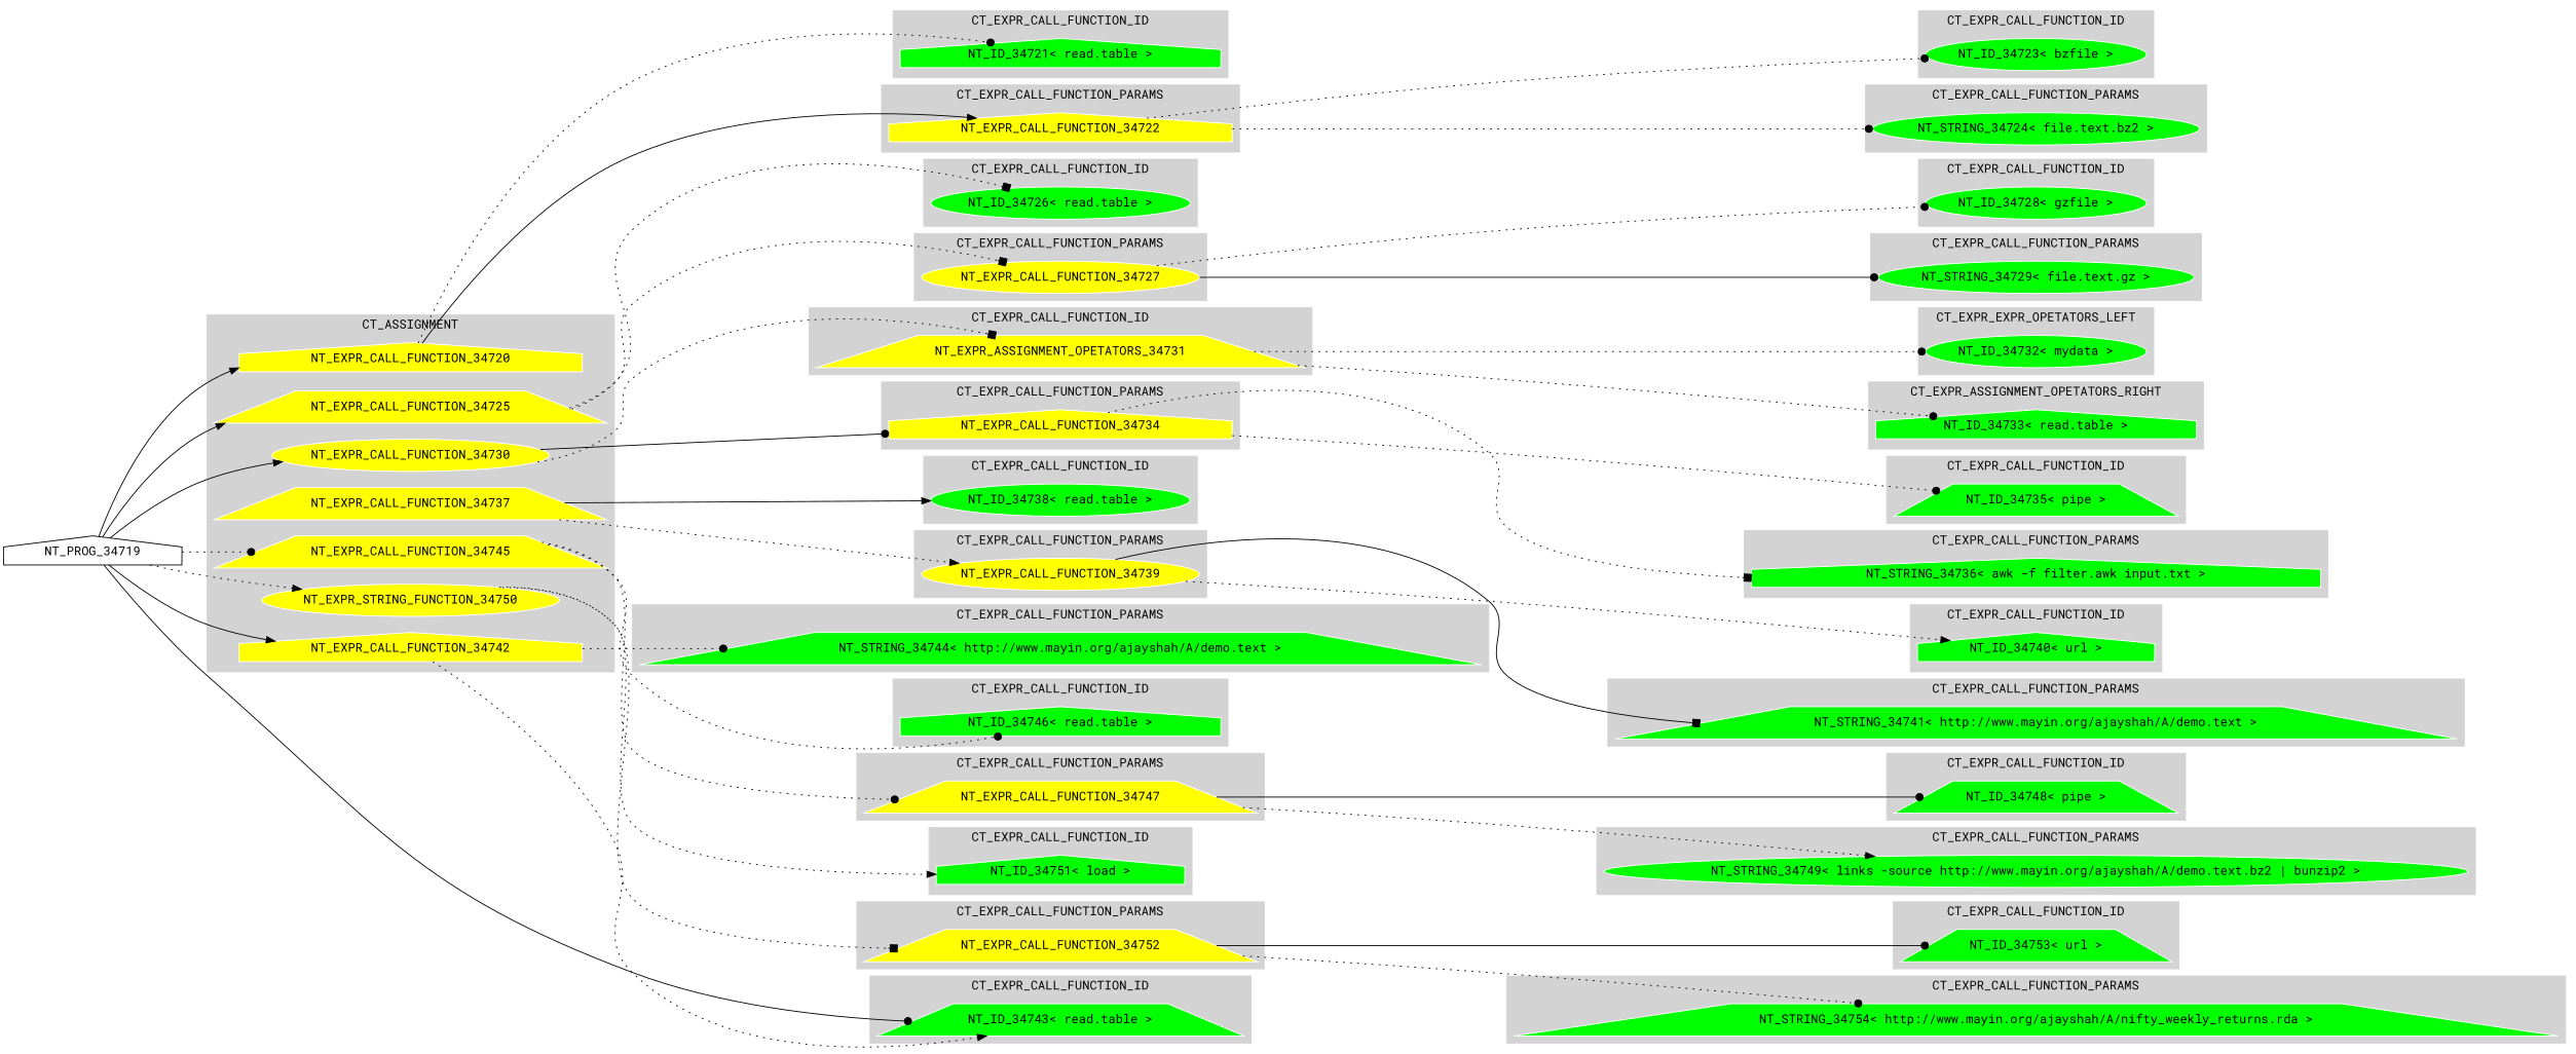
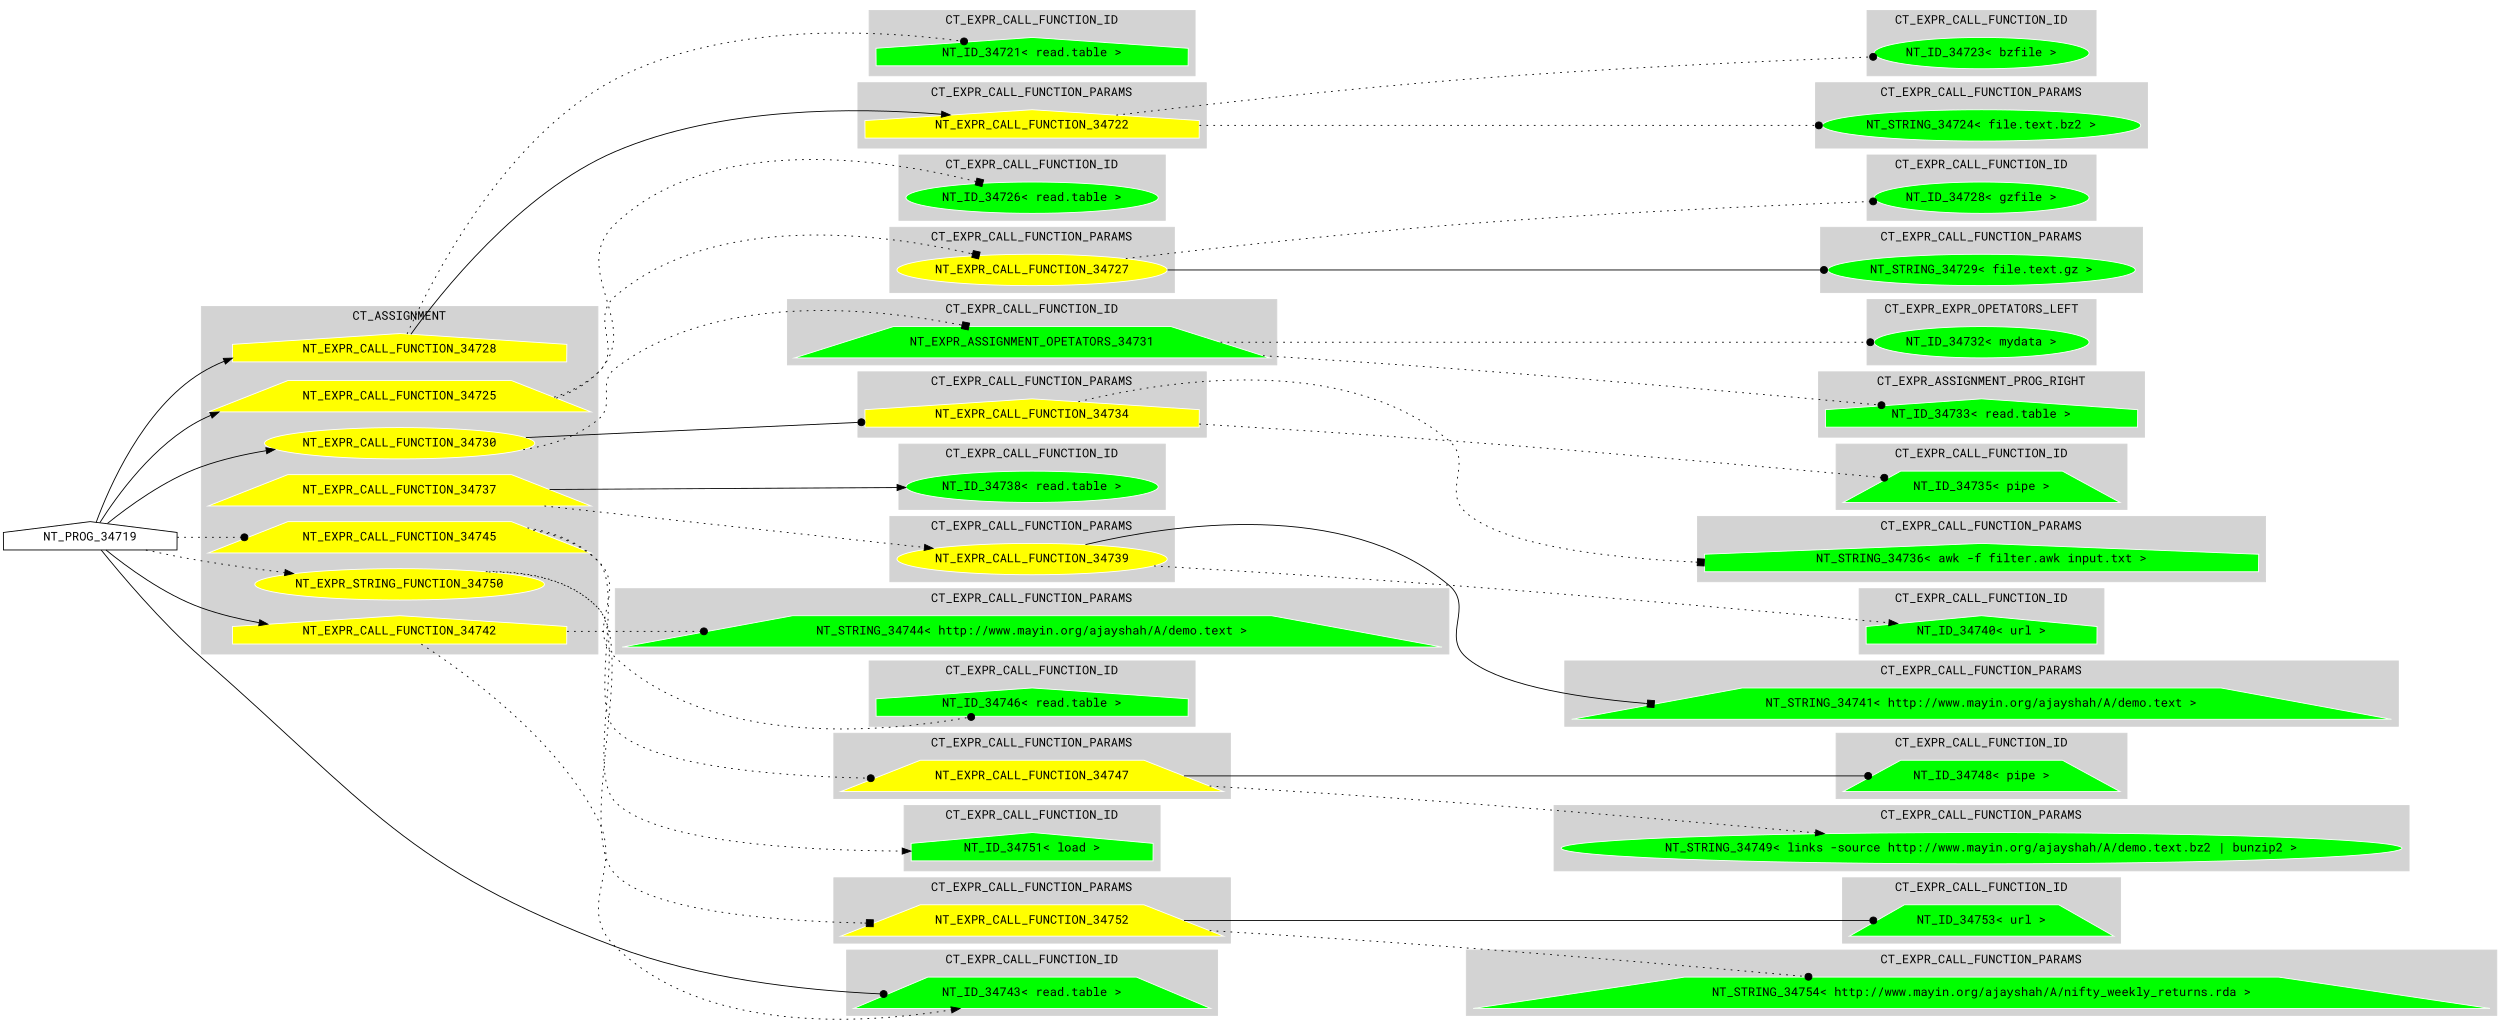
  digraph {
    fontname="Roboto Mono"
    rankdir=LR
    node [color=white fillcolor=green fontname="Roboto Mono" shape=trapezium style=filled]
    edge [arrowhead=dot fontname="Roboto Mono" style=dotted]
-   NT_EXPR_CALL_FUNCTION_34720 [fillcolor=yellow shape=house]
+   NT_EXPR_CALL_FUNCTION_34720 [fillcolor=yellow shape=house label=NT_EXPR_CALL_FUNCTION_34728]
    NT_EXPR_CALL_FUNCTION_34725 [fillcolor=yellow]
    NT_EXPR_CALL_FUNCTION_34730 [fillcolor=yellow shape=ellipse]
    NT_EXPR_CALL_FUNCTION_34737 [fillcolor=yellow]
    NT_EXPR_CALL_FUNCTION_34742 [fillcolor=yellow shape=house]
    NT_EXPR_CALL_FUNCTION_34745 [fillcolor=yellow]
    n7 [fillcolor=yellow label=NT_EXPR_STRING_FUNCTION_34750 shape=ellipse]
    "NT_ID_34721< read.table >" [shape=house]
    NT_EXPR_CALL_FUNCTION_34722 [fillcolor=yellow shape=house]
    "NT_ID_34723< bzfile >" [shape=ellipse]
    "NT_STRING_34724< file.text.bz2 >" [shape=ellipse]
    "NT_ID_34726< read.table >" [shape=ellipse]
    NT_EXPR_CALL_FUNCTION_34727 [fillcolor=yellow shape=ellipse]
    "NT_ID_34728< gzfile >" [shape=ellipse]
    "NT_STRING_34729< file.text.gz >" [shape=ellipse]
-   NT_EXPR_ASSIGNMENT_OPETATORS_34731 [fillcolor=yellow]
+   NT_EXPR_ASSIGNMENT_OPETATORS_34731
    NT_EXPR_CALL_FUNCTION_34734 [fillcolor=yellow shape=house]
    "NT_ID_34732< mydata >" [shape=ellipse]
    "NT_ID_34733< read.table >" [shape=house]
    "NT_ID_34735< pipe >"
    "NT_STRING_34736< awk -f filter.awk input.txt >" [shape=house]
    "NT_ID_34738< read.table >" [shape=ellipse]
    NT_EXPR_CALL_FUNCTION_34739 [fillcolor=yellow shape=ellipse]
    "NT_ID_34740< url >" [shape=house]
    "NT_STRING_34741< http://www.mayin.org/ajayshah/A/demo.text >"
    "NT_ID_34743< read.table >"
    "NT_STRING_34744< http://www.mayin.org/ajayshah/A/demo.text >"
    "NT_ID_34746< read.table >" [shape=house]
    NT_EXPR_CALL_FUNCTION_34747 [fillcolor=yellow]
    "NT_ID_34748< pipe >"
    "NT_STRING_34749< links -source http://www.mayin.org/ajayshah/A/demo.text.bz2 | bunzip2 >" [shape=ellipse]
    "NT_ID_34751< load >" [shape=house]
    NT_EXPR_CALL_FUNCTION_34752 [fillcolor=yellow]
    "NT_ID_34753< url >"
    "NT_STRING_34754< http://www.mayin.org/ajayshah/A/nifty_weekly_returns.rda >"
    NT_PROG_34719 [shape=house color="" fillcolor="" style=""]
    subgraph cluster_1 {
      color=lightgrey
      label=CT_ASSIGNMENT
      style=filled
      NT_EXPR_CALL_FUNCTION_34720
      NT_EXPR_CALL_FUNCTION_34725
      NT_EXPR_CALL_FUNCTION_34730
      NT_EXPR_CALL_FUNCTION_34737
      NT_EXPR_CALL_FUNCTION_34742
      NT_EXPR_CALL_FUNCTION_34745
      n7
    }
    subgraph cluster_2 {
      color=lightgrey
      label=CT_EXPR_CALL_FUNCTION_ID
      style=filled
      "NT_ID_34721< read.table >"
    }
    subgraph cluster_3 {
      color=lightgrey
      label=CT_EXPR_CALL_FUNCTION_PARAMS
      style=filled
      NT_EXPR_CALL_FUNCTION_34722
    }
    subgraph cluster_4 {
      color=lightgrey
      label=CT_EXPR_CALL_FUNCTION_ID
      style=filled
      "NT_ID_34723< bzfile >"
    }
    subgraph cluster_5 {
      color=lightgrey
      label=CT_EXPR_CALL_FUNCTION_PARAMS
      style=filled
      "NT_STRING_34724< file.text.bz2 >"
    }
    subgraph cluster_6 {
      color=lightgrey
      label=CT_EXPR_CALL_FUNCTION_ID
      style=filled
      "NT_ID_34726< read.table >"
    }
    subgraph cluster_7 {
      color=lightgrey
      label=CT_EXPR_CALL_FUNCTION_PARAMS
      style=filled
      NT_EXPR_CALL_FUNCTION_34727
    }
    subgraph cluster_8 {
      color=lightgrey
      label=CT_EXPR_CALL_FUNCTION_ID
      style=filled
      "NT_ID_34728< gzfile >"
    }
    subgraph cluster_9 {
      color=lightgrey
      label=CT_EXPR_CALL_FUNCTION_PARAMS
      style=filled
      "NT_STRING_34729< file.text.gz >"
    }
    subgraph cluster_10 {
      color=lightgrey
      label=CT_EXPR_CALL_FUNCTION_ID
      style=filled
      NT_EXPR_ASSIGNMENT_OPETATORS_34731
    }
    subgraph cluster_11 {
      color=lightgrey
      label=CT_EXPR_CALL_FUNCTION_PARAMS
      style=filled
      NT_EXPR_CALL_FUNCTION_34734
    }
    subgraph cluster_12 {
      color=lightgrey
      label=CT_EXPR_EXPR_OPETATORS_LEFT
      style=filled
      "NT_ID_34732< mydata >"
    }
    subgraph cluster_13 {
      color=lightgrey
-     label=CT_EXPR_ASSIGNMENT_OPETATORS_RIGHT
+     label=CT_EXPR_ASSIGNMENT_PROG_RIGHT
      style=filled
      "NT_ID_34733< read.table >"
    }
    subgraph cluster_14 {
      color=lightgrey
      label=CT_EXPR_CALL_FUNCTION_ID
      style=filled
      "NT_ID_34735< pipe >"
    }
    subgraph cluster_15 {
      color=lightgrey
      label=CT_EXPR_CALL_FUNCTION_PARAMS
      style=filled
      "NT_STRING_34736< awk -f filter.awk input.txt >"
    }
    subgraph cluster_16 {
      color=lightgrey
      label=CT_EXPR_CALL_FUNCTION_ID
      style=filled
      "NT_ID_34738< read.table >"
    }
    subgraph cluster_17 {
      color=lightgrey
      label=CT_EXPR_CALL_FUNCTION_PARAMS
      style=filled
      NT_EXPR_CALL_FUNCTION_34739
    }
    subgraph cluster_18 {
      color=lightgrey
      label=CT_EXPR_CALL_FUNCTION_ID
      style=filled
      "NT_ID_34740< url >"
    }
    subgraph cluster_19 {
      color=lightgrey
      label=CT_EXPR_CALL_FUNCTION_PARAMS
      style=filled
      "NT_STRING_34741< http://www.mayin.org/ajayshah/A/demo.text >"
    }
    subgraph cluster_20 {
      color=lightgrey
      label=CT_EXPR_CALL_FUNCTION_ID
      style=filled
      "NT_ID_34743< read.table >"
    }
    subgraph cluster_21 {
      color=lightgrey
      label=CT_EXPR_CALL_FUNCTION_PARAMS
      style=filled
      "NT_STRING_34744< http://www.mayin.org/ajayshah/A/demo.text >"
    }
    subgraph cluster_22 {
      color=lightgrey
      label=CT_EXPR_CALL_FUNCTION_ID
      style=filled
      "NT_ID_34746< read.table >"
    }
    subgraph cluster_23 {
      color=lightgrey
      label=CT_EXPR_CALL_FUNCTION_PARAMS
      style=filled
      NT_EXPR_CALL_FUNCTION_34747
    }
    subgraph cluster_24 {
      color=lightgrey
      label=CT_EXPR_CALL_FUNCTION_ID
      style=filled
      "NT_ID_34748< pipe >"
    }
    subgraph cluster_25 {
      color=lightgrey
      label=CT_EXPR_CALL_FUNCTION_PARAMS
      style=filled
      "NT_STRING_34749< links -source http://www.mayin.org/ajayshah/A/demo.text.bz2 | bunzip2 >"
    }
    subgraph cluster_26 {
      color=lightgrey
      label=CT_EXPR_CALL_FUNCTION_ID
      style=filled
      "NT_ID_34751< load >"
    }
    subgraph cluster_27 {
      color=lightgrey
      label=CT_EXPR_CALL_FUNCTION_PARAMS
      style=filled
      NT_EXPR_CALL_FUNCTION_34752
    }
    subgraph cluster_28 {
      color=lightgrey
      label=CT_EXPR_CALL_FUNCTION_ID
      style=filled
      "NT_ID_34753< url >"
    }
    subgraph cluster_29 {
      color=lightgrey
      label=CT_EXPR_CALL_FUNCTION_PARAMS
      style=filled
      "NT_STRING_34754< http://www.mayin.org/ajayshah/A/nifty_weekly_returns.rda >"
    }
    NT_EXPR_CALL_FUNCTION_34720 -> "NT_ID_34721< read.table >"
    NT_EXPR_CALL_FUNCTION_34720 -> NT_EXPR_CALL_FUNCTION_34722 [arrowhead=normal style=solid]
    NT_EXPR_CALL_FUNCTION_34725 -> "NT_ID_34726< read.table >" [arrowhead=box]
    NT_EXPR_CALL_FUNCTION_34725 -> NT_EXPR_CALL_FUNCTION_34727 [arrowhead=box]
    NT_EXPR_CALL_FUNCTION_34730 -> NT_EXPR_ASSIGNMENT_OPETATORS_34731 [arrowhead=box]
    NT_EXPR_CALL_FUNCTION_34730 -> NT_EXPR_CALL_FUNCTION_34734 [style=solid]
    NT_EXPR_CALL_FUNCTION_34737 -> "NT_ID_34738< read.table >" [arrowhead=normal style=solid]
    NT_EXPR_CALL_FUNCTION_34737 -> NT_EXPR_CALL_FUNCTION_34739 [arrowhead=normal]
    NT_EXPR_CALL_FUNCTION_34742 -> "NT_ID_34743< read.table >" [arrowhead=normal]
    NT_EXPR_CALL_FUNCTION_34742 -> "NT_STRING_34744< http://www.mayin.org/ajayshah/A/demo.text >"
    NT_EXPR_CALL_FUNCTION_34745 -> "NT_ID_34746< read.table >"
    NT_EXPR_CALL_FUNCTION_34745 -> NT_EXPR_CALL_FUNCTION_34747
    n7 -> "NT_ID_34751< load >" [arrowhead=normal]
    n7 -> NT_EXPR_CALL_FUNCTION_34752 [arrowhead=box]
    NT_EXPR_CALL_FUNCTION_34722 -> "NT_ID_34723< bzfile >"
    NT_EXPR_CALL_FUNCTION_34722 -> "NT_STRING_34724< file.text.bz2 >"
    NT_EXPR_CALL_FUNCTION_34727 -> "NT_ID_34728< gzfile >"
    NT_EXPR_CALL_FUNCTION_34727 -> "NT_STRING_34729< file.text.gz >" [style=solid]
    NT_EXPR_ASSIGNMENT_OPETATORS_34731 -> "NT_ID_34732< mydata >"
    NT_EXPR_ASSIGNMENT_OPETATORS_34731 -> "NT_ID_34733< read.table >"
    NT_EXPR_CALL_FUNCTION_34734 -> "NT_ID_34735< pipe >"
    NT_EXPR_CALL_FUNCTION_34734 -> "NT_STRING_34736< awk -f filter.awk input.txt >" [arrowhead=box]
    NT_EXPR_CALL_FUNCTION_34739 -> "NT_ID_34740< url >" [arrowhead=normal]
    NT_EXPR_CALL_FUNCTION_34739 -> "NT_STRING_34741< http://www.mayin.org/ajayshah/A/demo.text >" [arrowhead=box style=solid]
    NT_EXPR_CALL_FUNCTION_34747 -> "NT_ID_34748< pipe >" [style=solid]
    NT_EXPR_CALL_FUNCTION_34747 -> "NT_STRING_34749< links -source http://www.mayin.org/ajayshah/A/demo.text.bz2 | bunzip2 >" [arrowhead=normal]
    NT_EXPR_CALL_FUNCTION_34752 -> "NT_ID_34753< url >" [style=solid]
    NT_EXPR_CALL_FUNCTION_34752 -> "NT_STRING_34754< http://www.mayin.org/ajayshah/A/nifty_weekly_returns.rda >"
    NT_PROG_34719 -> NT_EXPR_CALL_FUNCTION_34720 [arrowhead=normal style=solid]
    NT_PROG_34719 -> NT_EXPR_CALL_FUNCTION_34725 [arrowhead=normal style=solid]
    NT_PROG_34719 -> NT_EXPR_CALL_FUNCTION_34730 [arrowhead=normal style=solid]
    NT_PROG_34719 -> NT_EXPR_CALL_FUNCTION_34742 [arrowhead=normal style=solid]
    NT_PROG_34719 -> NT_EXPR_CALL_FUNCTION_34745
    NT_PROG_34719 -> n7 [arrowhead=normal]
    NT_PROG_34719 -> "NT_ID_34743< read.table >" [style=solid]
  }
